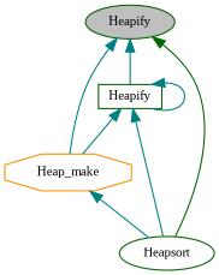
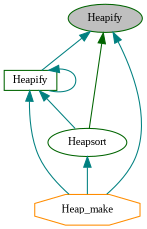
  digraph {
    rankdir=TB
    fontname="Liberation Serif"
    node [color=darkgreen fillcolor=white fontname="Liberation Serif" fontsize=10 shape=ellipse style=filled]
    edge [color=teal dir=back fontname="Liberation Serif" fontsize=10 labelfontname=Helvetica labelfontsize=10 style=solid]
    n1 [fillcolor=grey75 fontcolor=black height=0.2 label=Heapify width=0.4]
    n2 [height=0.2 label=Heapify shape=box width=0.4]
    n3 [color=darkorange height=0.2 label=Heap_make shape=octagon width=0.4]
    n4 [height=0.2 label=Heapsort width=0.4]
    n1 -> n2
    n1 -> n3
    n1 -> n4 [color=darkgreen]
    n2 -> n2
    n2 -> n3
    n2 -> n4
-   n3 -> n4
+   n4 -> n3
  }
